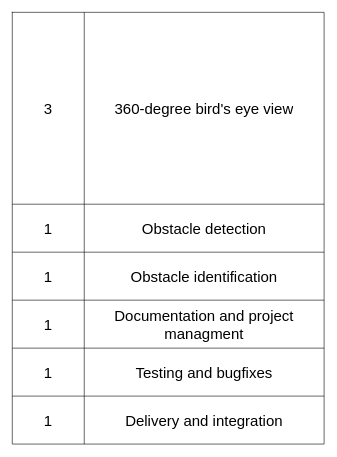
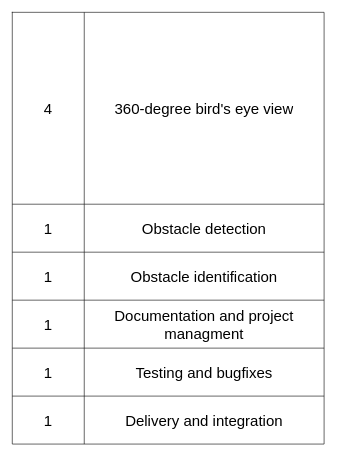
  <mxCell id="0" />
  <mxCell id="1" parent="0" />
  <mxCell id="2" value="" style="shape=table;startSize=0;container=1;collapsible=0;childLayout=tableLayout;fontSize=22;fillColor=none;" vertex="1" parent="1"><mxGeometry x="20" y="20" width="520" height="720" as="geometry" /></mxCell>
  <mxCell id="3" value="" style="shape=tableRow;horizontal=0;startSize=0;swimlaneHead=0;swimlaneBody=0;strokeColor=inherit;top=0;left=0;bottom=0;right=0;collapsible=0;dropTarget=0;fillColor=none;points=[[0,0.5],[1,0.5]];portConstraint=eastwest;fontSize=16;" vertex="1" parent="2"><mxGeometry width="520" height="320" as="geometry" /></mxCell>
- <mxCell id="4" value="3" style="shape=partialRectangle;html=1;whiteSpace=wrap;connectable=0;strokeColor=inherit;overflow=hidden;fillColor=none;top=0;left=0;bottom=0;right=0;pointerEvents=1;fontSize=25;" vertex="1" parent="3"><mxGeometry width="120" height="320" as="geometry"><mxRectangle width="120" height="320" as="alternateBounds" /></mxGeometry></mxCell>
+ <mxCell id="4" value="4" style="shape=partialRectangle;html=1;whiteSpace=wrap;connectable=0;strokeColor=inherit;overflow=hidden;fillColor=none;top=0;left=0;bottom=0;right=0;pointerEvents=1;fontSize=25;" vertex="1" parent="3"><mxGeometry width="120" height="320" as="geometry"><mxRectangle width="120" height="320" as="alternateBounds" /></mxGeometry></mxCell>
  <mxCell id="5" value="360-degree bird's eye view" style="shape=partialRectangle;html=1;whiteSpace=wrap;connectable=0;strokeColor=inherit;overflow=hidden;fillColor=none;top=0;left=0;bottom=0;right=0;pointerEvents=1;fontSize=25;" vertex="1" parent="3"><mxGeometry x="120" width="400" height="320" as="geometry"><mxRectangle width="400" height="320" as="alternateBounds" /></mxGeometry></mxCell>
  <mxCell id="6" value="" style="shape=tableRow;horizontal=0;startSize=0;swimlaneHead=0;swimlaneBody=0;strokeColor=inherit;top=0;left=0;bottom=0;right=0;collapsible=0;dropTarget=0;fillColor=none;points=[[0,0.5],[1,0.5]];portConstraint=eastwest;fontSize=16;" vertex="1" parent="2"><mxGeometry y="320" width="520" height="80" as="geometry" /></mxCell>
  <mxCell id="7" value="1" style="shape=partialRectangle;html=1;whiteSpace=wrap;connectable=0;strokeColor=inherit;overflow=hidden;fillColor=none;top=0;left=0;bottom=0;right=0;pointerEvents=1;fontSize=25;" vertex="1" parent="6"><mxGeometry width="120" height="80" as="geometry"><mxRectangle width="120" height="80" as="alternateBounds" /></mxGeometry></mxCell>
  <mxCell id="8" value="Obstacle detection" style="shape=partialRectangle;html=1;whiteSpace=wrap;connectable=0;strokeColor=inherit;overflow=hidden;fillColor=none;top=0;left=0;bottom=0;right=0;pointerEvents=1;fontSize=25;" vertex="1" parent="6"><mxGeometry x="120" width="400" height="80" as="geometry"><mxRectangle width="400" height="80" as="alternateBounds" /></mxGeometry></mxCell>
  <mxCell id="9" value="" style="shape=tableRow;horizontal=0;startSize=0;swimlaneHead=0;swimlaneBody=0;strokeColor=inherit;top=0;left=0;bottom=0;right=0;collapsible=0;dropTarget=0;fillColor=none;points=[[0,0.5],[1,0.5]];portConstraint=eastwest;fontSize=16;" vertex="1" parent="2"><mxGeometry y="400" width="520" height="80" as="geometry" /></mxCell>
  <mxCell id="10" value="1" style="shape=partialRectangle;html=1;whiteSpace=wrap;connectable=0;strokeColor=inherit;overflow=hidden;fillColor=none;top=0;left=0;bottom=0;right=0;pointerEvents=1;fontSize=25;" vertex="1" parent="9"><mxGeometry width="120" height="80" as="geometry"><mxRectangle width="120" height="80" as="alternateBounds" /></mxGeometry></mxCell>
  <mxCell id="11" value="Obstacle identification" style="shape=partialRectangle;html=1;whiteSpace=wrap;connectable=0;strokeColor=inherit;overflow=hidden;fillColor=none;top=0;left=0;bottom=0;right=0;pointerEvents=1;fontSize=25;" vertex="1" parent="9"><mxGeometry x="120" width="400" height="80" as="geometry"><mxRectangle width="400" height="80" as="alternateBounds" /></mxGeometry></mxCell>
  <mxCell id="12" style="shape=tableRow;horizontal=0;startSize=0;swimlaneHead=0;swimlaneBody=0;strokeColor=inherit;top=0;left=0;bottom=0;right=0;collapsible=0;dropTarget=0;fillColor=none;points=[[0,0.5],[1,0.5]];portConstraint=eastwest;fontSize=16;" vertex="1" parent="2"><mxGeometry y="480" width="520" height="80" as="geometry" /></mxCell>
  <mxCell id="13" value="1" style="shape=partialRectangle;html=1;whiteSpace=wrap;connectable=0;strokeColor=inherit;overflow=hidden;fillColor=none;top=0;left=0;bottom=0;right=0;pointerEvents=1;fontSize=25;" vertex="1" parent="12"><mxGeometry width="120" height="80" as="geometry"><mxRectangle width="120" height="80" as="alternateBounds" /></mxGeometry></mxCell>
  <mxCell id="14" value="Documentation and project managment" style="shape=partialRectangle;html=1;whiteSpace=wrap;connectable=0;strokeColor=inherit;overflow=hidden;fillColor=none;top=0;left=0;bottom=0;right=0;pointerEvents=1;fontSize=25;" vertex="1" parent="12"><mxGeometry x="120" width="400" height="80" as="geometry"><mxRectangle width="400" height="80" as="alternateBounds" /></mxGeometry></mxCell>
  <mxCell id="15" style="shape=tableRow;horizontal=0;startSize=0;swimlaneHead=0;swimlaneBody=0;strokeColor=inherit;top=0;left=0;bottom=0;right=0;collapsible=0;dropTarget=0;fillColor=none;points=[[0,0.5],[1,0.5]];portConstraint=eastwest;fontSize=16;" vertex="1" parent="2"><mxGeometry y="560" width="520" height="80" as="geometry" /></mxCell>
  <mxCell id="16" value="1" style="shape=partialRectangle;html=1;whiteSpace=wrap;connectable=0;strokeColor=inherit;overflow=hidden;fillColor=none;top=0;left=0;bottom=0;right=0;pointerEvents=1;fontSize=25;" vertex="1" parent="15"><mxGeometry width="120" height="80" as="geometry"><mxRectangle width="120" height="80" as="alternateBounds" /></mxGeometry></mxCell>
  <mxCell id="17" value="Testing and bugfixes" style="shape=partialRectangle;html=1;whiteSpace=wrap;connectable=0;strokeColor=inherit;overflow=hidden;fillColor=none;top=0;left=0;bottom=0;right=0;pointerEvents=1;fontSize=25;" vertex="1" parent="15"><mxGeometry x="120" width="400" height="80" as="geometry"><mxRectangle width="400" height="80" as="alternateBounds" /></mxGeometry></mxCell>
  <mxCell id="18" style="shape=tableRow;horizontal=0;startSize=0;swimlaneHead=0;swimlaneBody=0;strokeColor=inherit;top=0;left=0;bottom=0;right=0;collapsible=0;dropTarget=0;fillColor=none;points=[[0,0.5],[1,0.5]];portConstraint=eastwest;fontSize=16;" vertex="1" parent="2"><mxGeometry y="640" width="520" height="80" as="geometry" /></mxCell>
  <mxCell id="19" value="1" style="shape=partialRectangle;html=1;whiteSpace=wrap;connectable=0;strokeColor=inherit;overflow=hidden;fillColor=none;top=0;left=0;bottom=0;right=0;pointerEvents=1;fontSize=25;" vertex="1" parent="18"><mxGeometry width="120" height="80" as="geometry"><mxRectangle width="120" height="80" as="alternateBounds" /></mxGeometry></mxCell>
  <mxCell id="20" value="Delivery and integration" style="shape=partialRectangle;html=1;whiteSpace=wrap;connectable=0;strokeColor=inherit;overflow=hidden;fillColor=none;top=0;left=0;bottom=0;right=0;pointerEvents=1;fontSize=25;" vertex="1" parent="18"><mxGeometry x="120" width="400" height="80" as="geometry"><mxRectangle width="400" height="80" as="alternateBounds" /></mxGeometry></mxCell>
